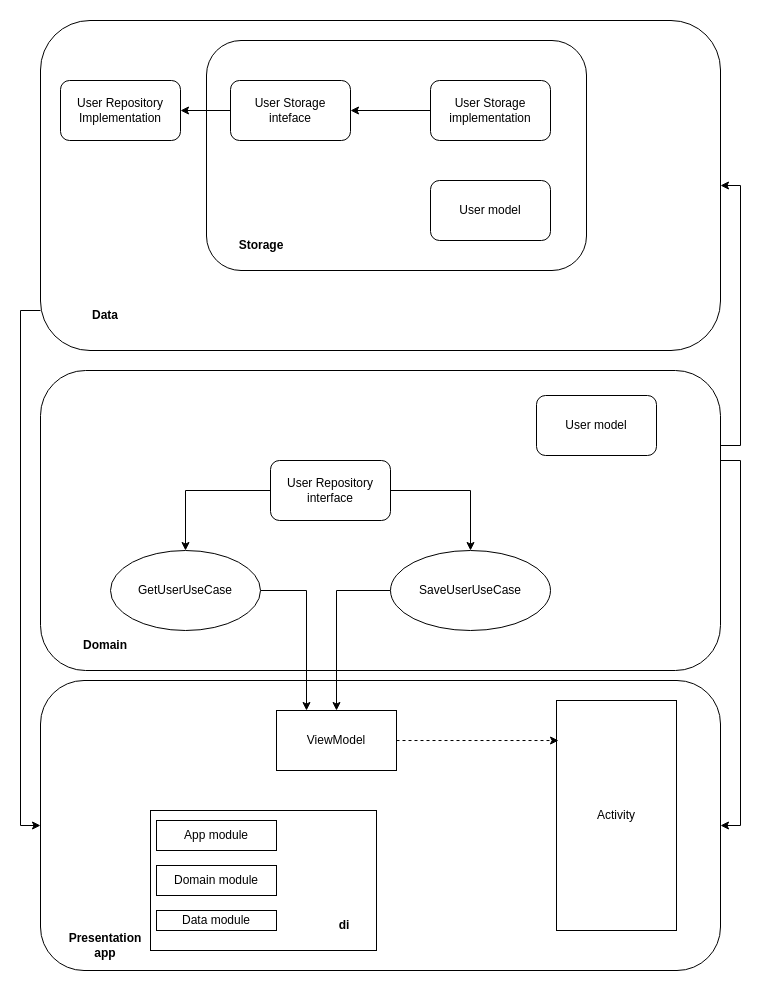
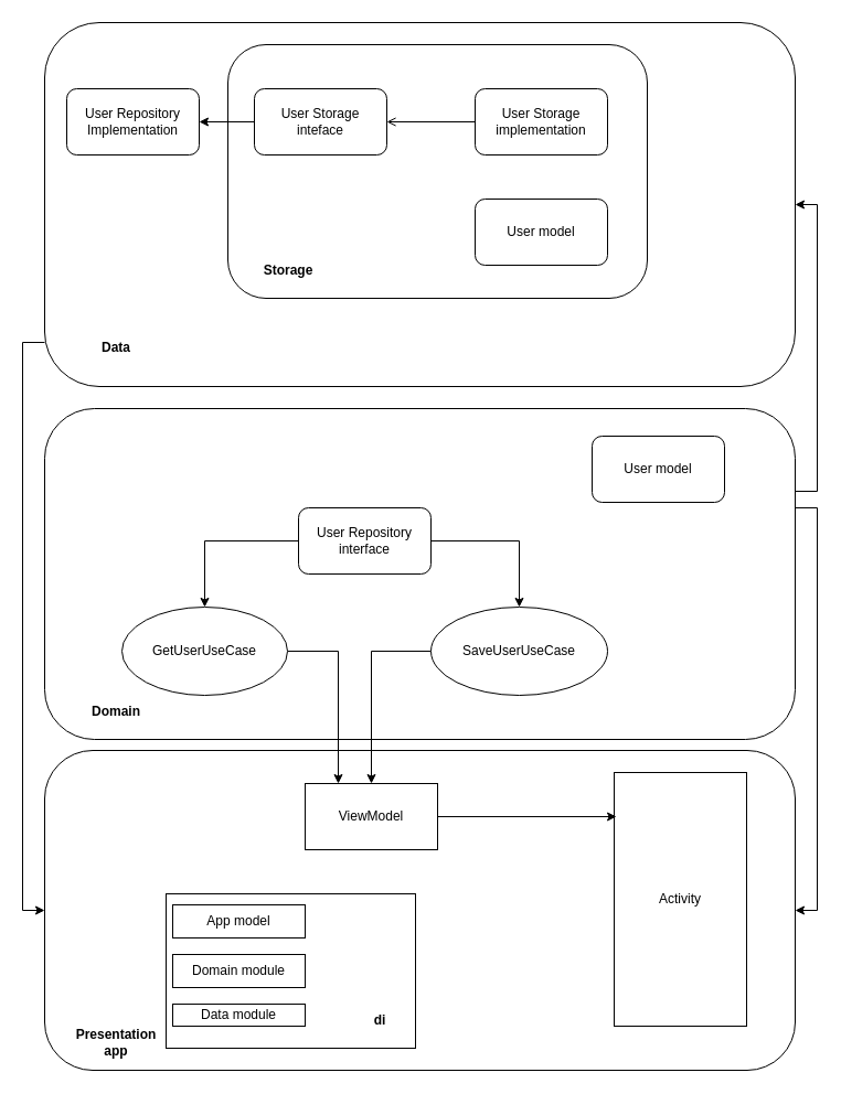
  <mxCell id="0" />
  <mxCell id="1" parent="0" />
  <mxCell id="2" style="edgeStyle=orthogonalEdgeStyle;rounded=0;orthogonalLoop=1;jettySize=auto;html=1;entryX=1;entryY=0.5;entryDx=0;entryDy=0;exitX=1;exitY=0.5;exitDx=0;exitDy=0;" parent="1" source="4" target="5" edge="1"><mxGeometry relative="1" as="geometry"><Array as="points"><mxPoint x="740" y="460" /><mxPoint x="740" y="825" /></Array></mxGeometry></mxCell>
  <mxCell id="3" style="edgeStyle=orthogonalEdgeStyle;rounded=0;orthogonalLoop=1;jettySize=auto;html=1;exitX=1;exitY=0.25;exitDx=0;exitDy=0;entryX=1;entryY=0.5;entryDx=0;entryDy=0;" parent="1" source="4" target="14" edge="1"><mxGeometry relative="1" as="geometry" /></mxCell>
  <mxCell id="4" value="" style="rounded=1;whiteSpace=wrap;html=1;" parent="1" vertex="1"><mxGeometry x="40" y="370" width="680" height="300" as="geometry" /></mxCell>
  <mxCell id="5" value="" style="rounded=1;whiteSpace=wrap;html=1;" parent="1" vertex="1"><mxGeometry x="40" y="680" width="680" height="290" as="geometry" /></mxCell>
  <mxCell id="6" value="Activity" style="rounded=0;whiteSpace=wrap;html=1;" parent="1" vertex="1"><mxGeometry x="556" y="700" width="120" height="230" as="geometry" /></mxCell>
  <mxCell id="7" value="Presentation&lt;div&gt;app&lt;/div&gt;" style="text;html=1;align=center;verticalAlign=middle;whiteSpace=wrap;rounded=0;fontStyle=1" parent="1" vertex="1"><mxGeometry x="60" y="930" width="90" height="30" as="geometry" /></mxCell>
  <mxCell id="8" value="Domain" style="text;html=1;align=center;verticalAlign=middle;whiteSpace=wrap;rounded=0;fontStyle=1" parent="1" vertex="1"><mxGeometry x="60" y="630" width="90" height="30" as="geometry" /></mxCell>
  <mxCell id="9" style="edgeStyle=orthogonalEdgeStyle;rounded=0;orthogonalLoop=1;jettySize=auto;html=1;entryX=0.25;entryY=0;entryDx=0;entryDy=0;" edge="1" parent="1" source="10" target="28"><mxGeometry relative="1" as="geometry" /></mxCell>
  <mxCell id="10" value="GetUser&lt;span style=&quot;background-color: initial;&quot;&gt;UseCase&lt;/span&gt;" style="ellipse;whiteSpace=wrap;html=1;" parent="1" vertex="1"><mxGeometry x="110" y="550" width="150" height="80" as="geometry" /></mxCell>
  <mxCell id="11" style="edgeStyle=orthogonalEdgeStyle;rounded=0;orthogonalLoop=1;jettySize=auto;html=1;" edge="1" parent="1" source="12" target="28"><mxGeometry relative="1" as="geometry"><Array as="points"><mxPoint x="336" y="590" /></Array></mxGeometry></mxCell>
  <mxCell id="12" value="SaveUserUseCase" style="ellipse;whiteSpace=wrap;html=1;" parent="1" vertex="1"><mxGeometry x="390" y="550" width="160" height="80" as="geometry" /></mxCell>
  <mxCell id="13" style="edgeStyle=orthogonalEdgeStyle;rounded=0;orthogonalLoop=1;jettySize=auto;html=1;entryX=0;entryY=0.5;entryDx=0;entryDy=0;" parent="1" source="14" target="5" edge="1"><mxGeometry relative="1" as="geometry"><mxPoint x="-14" y="860" as="targetPoint" /><Array as="points"><mxPoint x="20" y="310" /><mxPoint x="20" y="825" /></Array></mxGeometry></mxCell>
  <mxCell id="14" value="" style="rounded=1;whiteSpace=wrap;html=1;" parent="1" vertex="1"><mxGeometry x="40" y="20" width="680" height="330" as="geometry" /></mxCell>
  <mxCell id="15" value="Data" style="text;html=1;align=center;verticalAlign=middle;whiteSpace=wrap;rounded=0;fontStyle=1" parent="1" vertex="1"><mxGeometry x="60" y="300" width="90" height="30" as="geometry" /></mxCell>
  <mxCell id="16" value="User Repository&lt;div&gt;Implementation&lt;/div&gt;" style="rounded=1;whiteSpace=wrap;html=1;" parent="1" vertex="1"><mxGeometry x="60" y="80" width="120" height="60" as="geometry" /></mxCell>
  <mxCell id="17" value="User model" style="rounded=1;whiteSpace=wrap;html=1;" parent="1" vertex="1"><mxGeometry x="536" y="395" width="120" height="60" as="geometry" /></mxCell>
  <mxCell id="18" style="edgeStyle=orthogonalEdgeStyle;rounded=0;orthogonalLoop=1;jettySize=auto;html=1;entryX=0.5;entryY=0;entryDx=0;entryDy=0;" parent="1" source="20" target="10" edge="1"><mxGeometry relative="1" as="geometry" /></mxCell>
  <mxCell id="19" style="edgeStyle=orthogonalEdgeStyle;rounded=0;orthogonalLoop=1;jettySize=auto;html=1;exitX=1;exitY=0.5;exitDx=0;exitDy=0;" edge="1" parent="1" source="20" target="12"><mxGeometry relative="1" as="geometry"><Array as="points"><mxPoint x="470" y="490" /></Array></mxGeometry></mxCell>
  <mxCell id="20" value="User Repository interface" style="rounded=1;whiteSpace=wrap;html=1;" parent="1" vertex="1"><mxGeometry x="270" y="460" width="120" height="60" as="geometry" /></mxCell>
  <mxCell id="21" value="" style="rounded=1;whiteSpace=wrap;html=1;" parent="1" vertex="1"><mxGeometry x="206" y="40" width="380" height="230" as="geometry" /></mxCell>
  <mxCell id="22" style="edgeStyle=orthogonalEdgeStyle;rounded=0;orthogonalLoop=1;jettySize=auto;html=1;" parent="1" source="23" target="16" edge="1"><mxGeometry relative="1" as="geometry" /></mxCell>
  <mxCell id="23" value="User Storage&lt;div&gt;inteface&lt;/div&gt;" style="rounded=1;whiteSpace=wrap;html=1;" parent="1" vertex="1"><mxGeometry x="230" y="80" width="120" height="60" as="geometry" /></mxCell>
- <mxCell id="24" style="edgeStyle=orthogonalEdgeStyle;rounded=0;orthogonalLoop=1;jettySize=auto;html=1;" parent="1" source="25" target="23" edge="1"><mxGeometry relative="1" as="geometry" /></mxCell>
+ <mxCell id="24" style="edgeStyle=orthogonalEdgeStyle;rounded=0;orthogonalLoop=1;jettySize=auto;html=1;endArrow=open;" parent="1" source="25" target="23" edge="1"><mxGeometry relative="1" as="geometry" /></mxCell>
  <mxCell id="25" value="User Storage&lt;div&gt;implementation&lt;/div&gt;" style="rounded=1;whiteSpace=wrap;html=1;" parent="1" vertex="1"><mxGeometry x="430" y="80" width="120" height="60" as="geometry" /></mxCell>
  <mxCell id="26" value="Storage" style="text;html=1;align=center;verticalAlign=middle;whiteSpace=wrap;rounded=0;fontStyle=1" parent="1" vertex="1"><mxGeometry x="216" y="230" width="90" height="30" as="geometry" /></mxCell>
  <mxCell id="27" value="User model" style="rounded=1;whiteSpace=wrap;html=1;" parent="1" vertex="1"><mxGeometry x="430" y="180" width="120" height="60" as="geometry" /></mxCell>
  <mxCell id="28" value="ViewModel" style="rounded=0;whiteSpace=wrap;html=1;" vertex="1" parent="1"><mxGeometry x="276" y="710" width="120" height="60" as="geometry" /></mxCell>
- <mxCell id="29" style="edgeStyle=orthogonalEdgeStyle;rounded=0;orthogonalLoop=1;jettySize=auto;html=1;entryX=0.017;entryY=0.174;entryDx=0;entryDy=0;entryPerimeter=0;dashed=1;" edge="1" parent="1" source="28" target="6"><mxGeometry relative="1" as="geometry" /></mxCell>
+ <mxCell id="29" style="edgeStyle=orthogonalEdgeStyle;rounded=0;orthogonalLoop=1;jettySize=auto;html=1;entryX=0.017;entryY=0.174;entryDx=0;entryDy=0;entryPerimeter=0;" edge="1" parent="1" source="28" target="6"><mxGeometry relative="1" as="geometry" /></mxCell>
  <mxCell id="30" value="DI" style="rounded=0;whiteSpace=wrap;html=1;" vertex="1" parent="1"><mxGeometry x="150" y="810" width="226" height="140" as="geometry" /></mxCell>
- <mxCell id="31" value="App module" style="rounded=0;whiteSpace=wrap;html=1;" vertex="1" parent="1"><mxGeometry x="156" y="820" width="120" height="30" as="geometry" /></mxCell>
+ <mxCell id="31" value="App model" style="rounded=0;whiteSpace=wrap;html=1;" vertex="1" parent="1"><mxGeometry x="156" y="820" width="120" height="30" as="geometry" /></mxCell>
  <mxCell id="32" value="Domain module" style="rounded=0;whiteSpace=wrap;html=1;" vertex="1" parent="1"><mxGeometry x="156" y="865" width="120" height="30" as="geometry" /></mxCell>
  <mxCell id="33" value="Data module" style="rounded=0;whiteSpace=wrap;html=1;" vertex="1" parent="1"><mxGeometry x="156" y="910" width="120" height="20" as="geometry" /></mxCell>
  <mxCell id="34" value="di" style="text;html=1;align=center;verticalAlign=middle;whiteSpace=wrap;rounded=0;fontStyle=1" vertex="1" parent="1"><mxGeometry x="326" y="910" width="36" height="30" as="geometry" /></mxCell>
